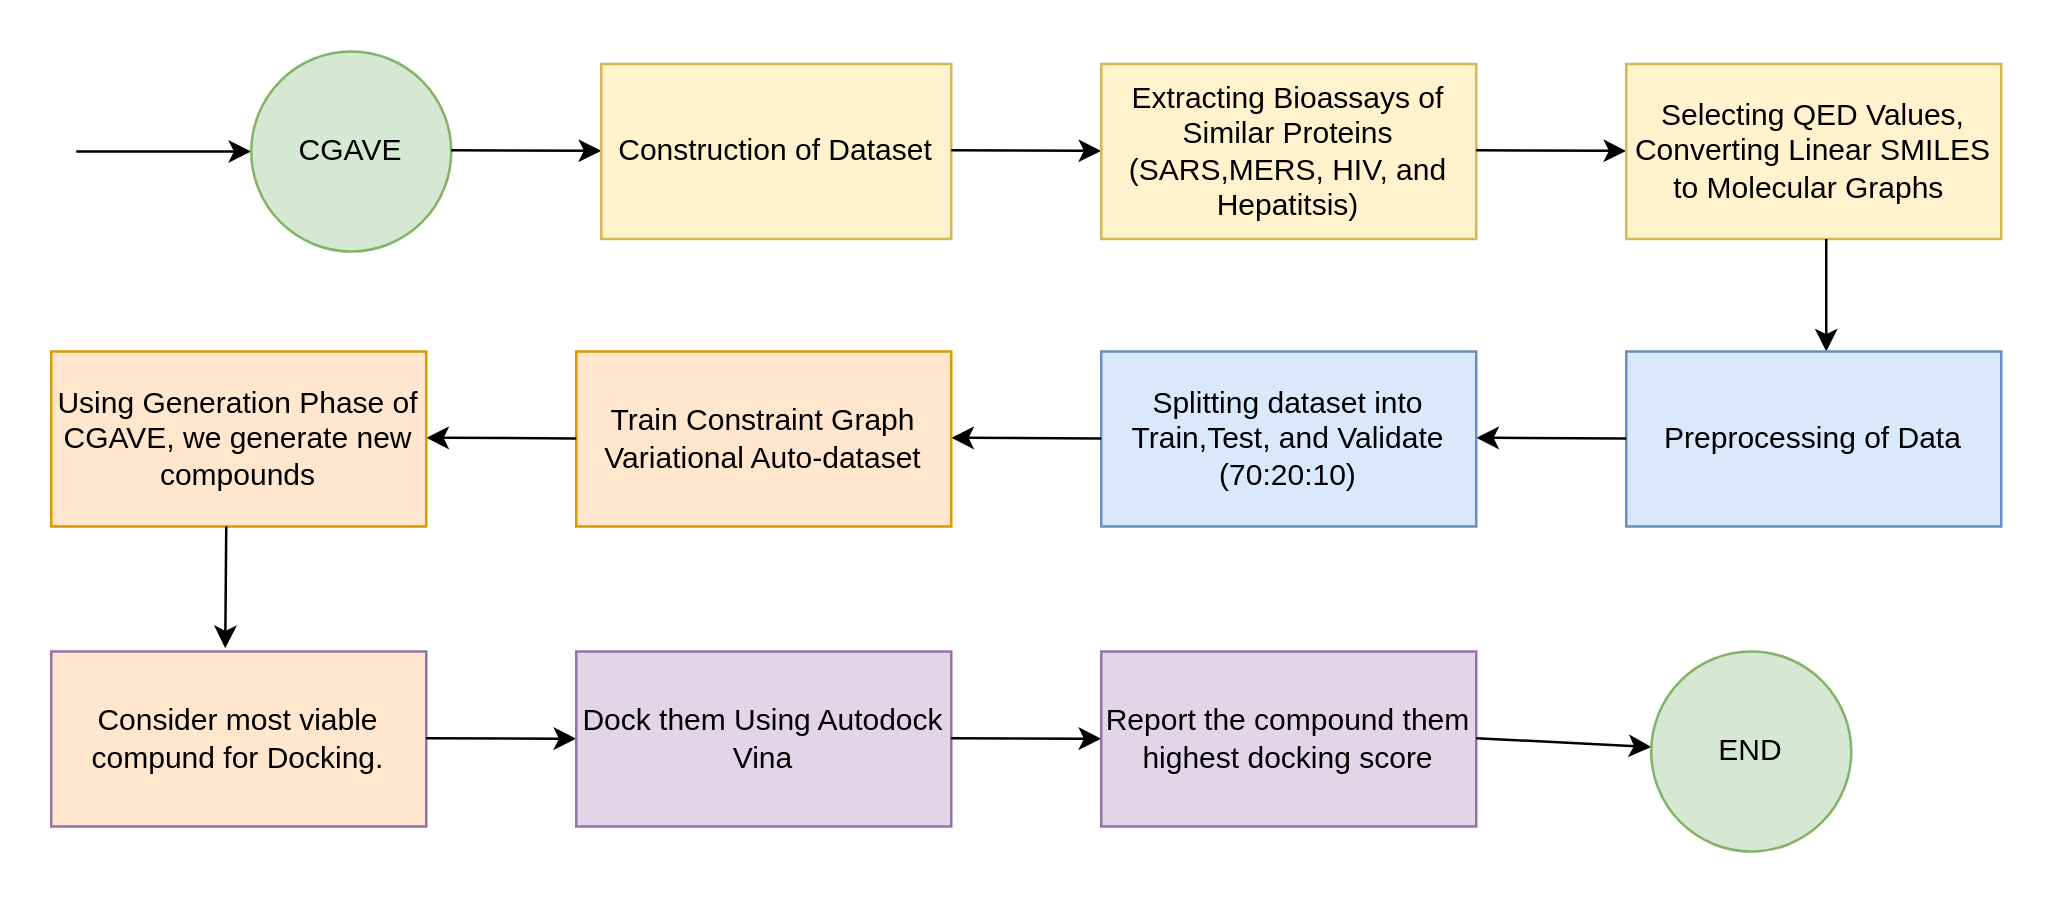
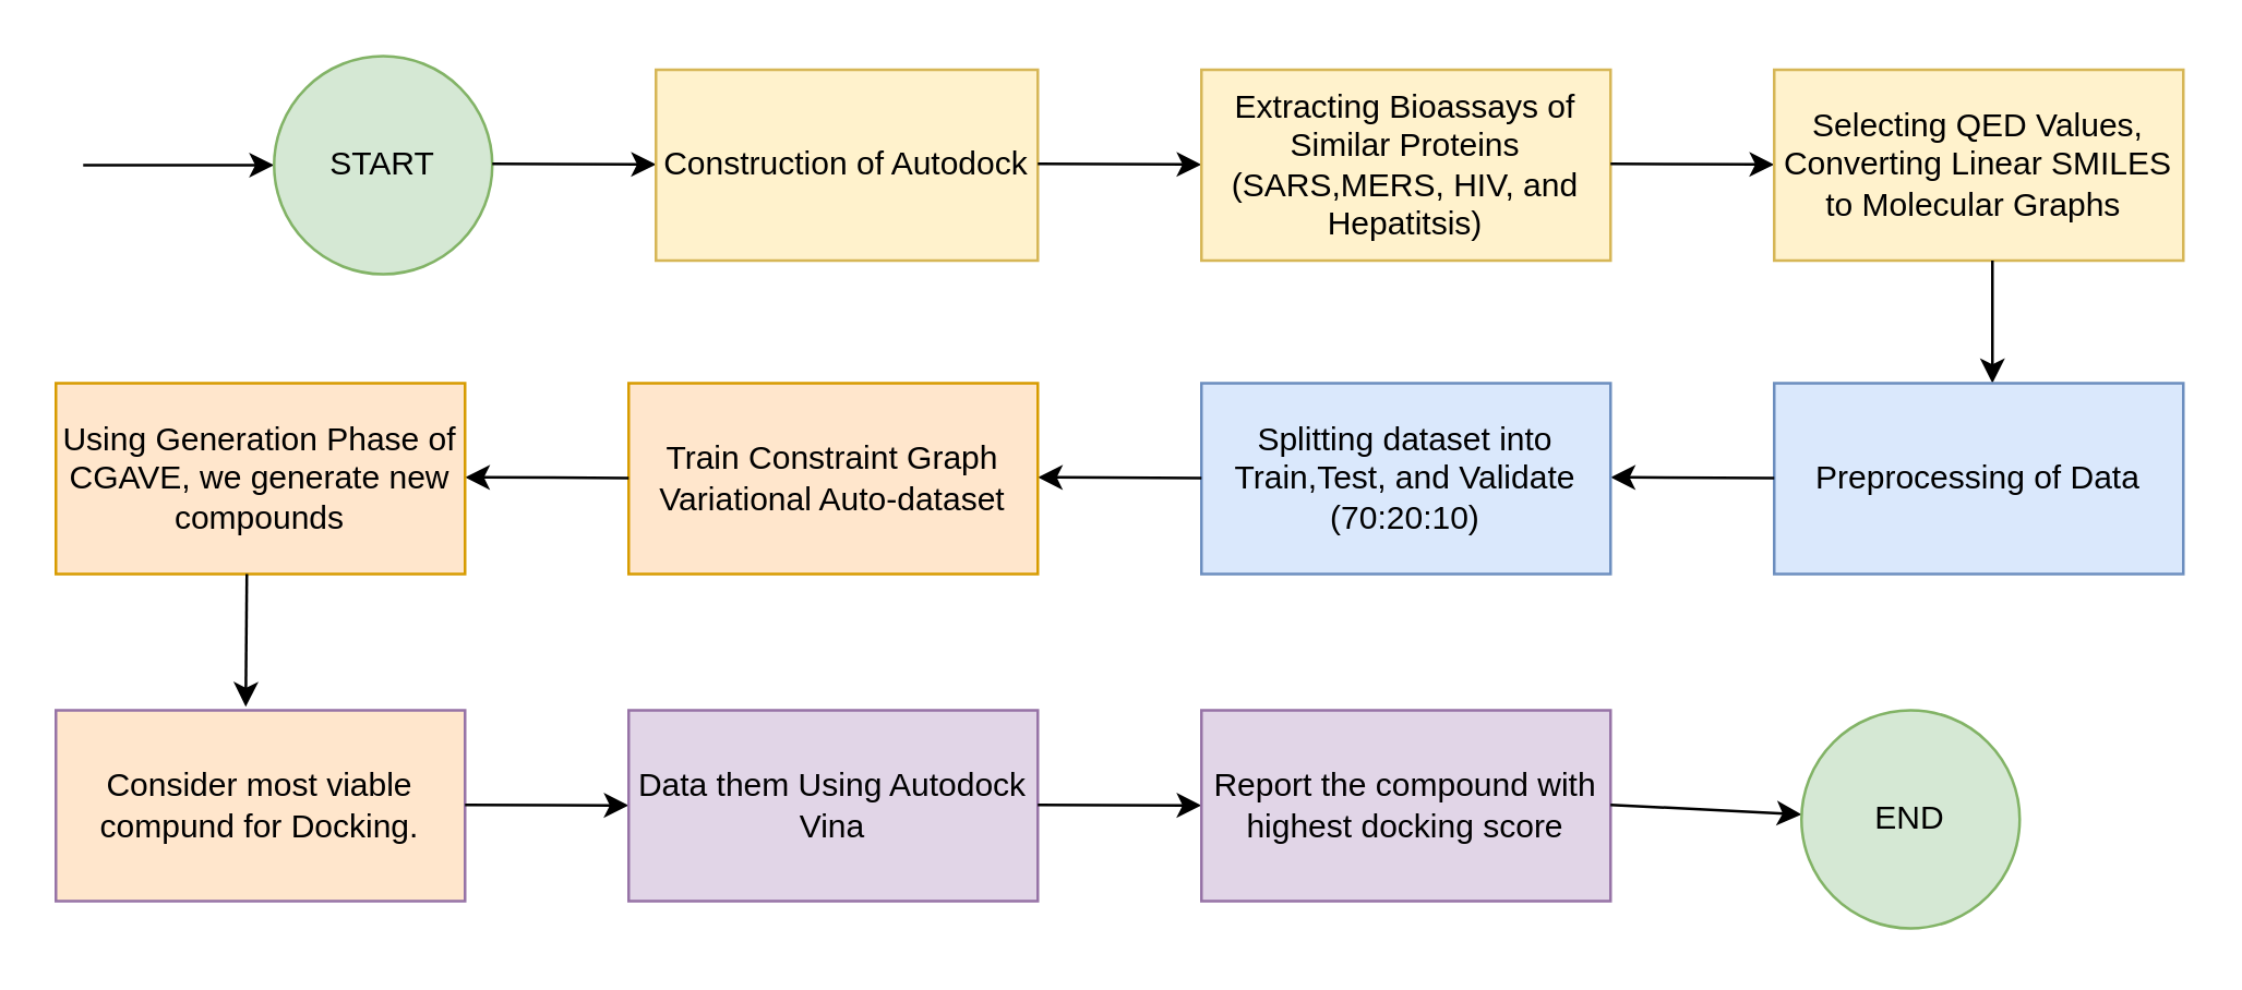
  <mxCell id="0" />
  <mxCell id="1" parent="0" />
  <mxCell id="2" value="" style="endArrow=classic;html=1;rounded=0;" edge="1" parent="1"><mxGeometry width="50" height="50" relative="1" as="geometry"><mxPoint x="30" y="60" as="sourcePoint" /><mxPoint x="100" y="60" as="targetPoint" /></mxGeometry></mxCell>
- <mxCell id="3" value="CGAVE" style="ellipse;whiteSpace=wrap;html=1;aspect=fixed;fillColor=#d5e8d4;strokeColor=#82b366;" vertex="1" parent="1"><mxGeometry x="100" y="20" width="80" height="80" as="geometry" /></mxCell>
+ <mxCell id="3" value="START" style="ellipse;whiteSpace=wrap;html=1;aspect=fixed;fillColor=#d5e8d4;strokeColor=#82b366;" vertex="1" parent="1"><mxGeometry x="100" y="20" width="80" height="80" as="geometry" /></mxCell>
  <mxCell id="4" value="" style="endArrow=classic;html=1;rounded=0;" edge="1" parent="1" target="5"><mxGeometry width="50" height="50" relative="1" as="geometry"><mxPoint x="180" y="59.5" as="sourcePoint" /><mxPoint x="250" y="59.5" as="targetPoint" /></mxGeometry></mxCell>
- <mxCell id="5" value="Construction of Dataset" style="rounded=0;whiteSpace=wrap;html=1;fillColor=#fff2cc;strokeColor=#d6b656;" vertex="1" parent="1"><mxGeometry x="240" y="25" width="140" height="70" as="geometry" /></mxCell>
+ <mxCell id="5" value="Construction of Autodock" style="rounded=0;whiteSpace=wrap;html=1;fillColor=#fff2cc;strokeColor=#d6b656;" vertex="1" parent="1"><mxGeometry x="240" y="25" width="140" height="70" as="geometry" /></mxCell>
  <mxCell id="6" value="" style="endArrow=classic;html=1;rounded=0;" edge="1" parent="1"><mxGeometry width="50" height="50" relative="1" as="geometry"><mxPoint x="380" y="59.5" as="sourcePoint" /><mxPoint x="440" y="59.75" as="targetPoint" /></mxGeometry></mxCell>
  <mxCell id="7" value="Extracting Bioassays of Similar Proteins (SARS,MERS, HIV, and Hepatitsis)" style="rounded=0;whiteSpace=wrap;html=1;fillColor=#fff2cc;strokeColor=#d6b656;" vertex="1" parent="1"><mxGeometry x="440" y="25" width="150" height="70" as="geometry" /></mxCell>
  <mxCell id="8" value="" style="endArrow=classic;html=1;rounded=0;" edge="1" parent="1"><mxGeometry width="50" height="50" relative="1" as="geometry"><mxPoint x="590" y="59.5" as="sourcePoint" /><mxPoint x="650" y="59.75" as="targetPoint" /></mxGeometry></mxCell>
  <mxCell id="9" value="Selecting QED Values, Converting Linear SMILES to Molecular Graphs&amp;nbsp;" style="rounded=0;whiteSpace=wrap;html=1;fillColor=#fff2cc;strokeColor=#d6b656;" vertex="1" parent="1"><mxGeometry x="650" y="25" width="150" height="70" as="geometry" /></mxCell>
  <mxCell id="10" value="" style="endArrow=classic;html=1;rounded=0;" edge="1" parent="1"><mxGeometry width="50" height="50" relative="1" as="geometry"><mxPoint x="730" y="95" as="sourcePoint" /><mxPoint x="730" y="140" as="targetPoint" /></mxGeometry></mxCell>
  <mxCell id="11" value="Preprocessing of Data" style="rounded=0;whiteSpace=wrap;html=1;fillColor=#dae8fc;strokeColor=#6c8ebf;" vertex="1" parent="1"><mxGeometry x="650" y="140" width="150" height="70" as="geometry" /></mxCell>
  <mxCell id="12" value="" style="endArrow=classic;html=1;rounded=0;" edge="1" parent="1"><mxGeometry width="50" height="50" relative="1" as="geometry"><mxPoint x="650" y="174.75" as="sourcePoint" /><mxPoint x="590" y="174.5" as="targetPoint" /></mxGeometry></mxCell>
  <mxCell id="13" value="Splitting dataset into Train,Test, and Validate (70:20:10)" style="rounded=0;whiteSpace=wrap;html=1;fillColor=#dae8fc;strokeColor=#6c8ebf;" vertex="1" parent="1"><mxGeometry x="440" y="140" width="150" height="70" as="geometry" /></mxCell>
  <mxCell id="14" value="" style="endArrow=classic;html=1;rounded=0;" edge="1" parent="1"><mxGeometry width="50" height="50" relative="1" as="geometry"><mxPoint x="440" y="174.75" as="sourcePoint" /><mxPoint x="380" y="174.5" as="targetPoint" /></mxGeometry></mxCell>
  <mxCell id="15" value="Train Constraint Graph Variational Auto-dataset" style="rounded=0;whiteSpace=wrap;html=1;fillColor=#ffe6cc;strokeColor=#d79b00;" vertex="1" parent="1"><mxGeometry x="230" y="140" width="150" height="70" as="geometry" /></mxCell>
  <mxCell id="16" value="" style="endArrow=classic;html=1;rounded=0;" edge="1" parent="1"><mxGeometry width="50" height="50" relative="1" as="geometry"><mxPoint x="230" y="174.75" as="sourcePoint" /><mxPoint x="170" y="174.5" as="targetPoint" /></mxGeometry></mxCell>
  <mxCell id="17" value="Using Generation Phase of CGAVE, we generate new compounds" style="rounded=0;whiteSpace=wrap;html=1;fillColor=#ffe6cc;strokeColor=#d79b00;" vertex="1" parent="1"><mxGeometry x="20" y="140" width="150" height="70" as="geometry" /></mxCell>
  <mxCell id="18" value="" style="endArrow=classic;html=1;rounded=0;entryX=0.464;entryY=-0.019;entryDx=0;entryDy=0;entryPerimeter=0;" edge="1" parent="1" target="19"><mxGeometry width="50" height="50" relative="1" as="geometry"><mxPoint x="90" y="210" as="sourcePoint" /><mxPoint x="90" y="255" as="targetPoint" /></mxGeometry></mxCell>
  <mxCell id="19" value="Consider most viable compund for Docking." style="rounded=0;whiteSpace=wrap;html=1;fillColor=#ffe6cc;strokeColor=#9673a6;" vertex="1" parent="1"><mxGeometry x="20" y="260" width="150" height="70" as="geometry" /></mxCell>
  <mxCell id="20" value="" style="endArrow=classic;html=1;rounded=0;" edge="1" parent="1"><mxGeometry width="50" height="50" relative="1" as="geometry"><mxPoint x="170" y="294.67" as="sourcePoint" /><mxPoint x="230" y="294.901" as="targetPoint" /></mxGeometry></mxCell>
- <mxCell id="21" value="Dock them Using Autodock Vina" style="rounded=0;whiteSpace=wrap;html=1;fillColor=#e1d5e7;strokeColor=#9673a6;" vertex="1" parent="1"><mxGeometry x="230" y="260" width="150" height="70" as="geometry" /></mxCell>
+ <mxCell id="21" value="Data them Using Autodock Vina" style="rounded=0;whiteSpace=wrap;html=1;fillColor=#e1d5e7;strokeColor=#9673a6;" vertex="1" parent="1"><mxGeometry x="230" y="260" width="150" height="70" as="geometry" /></mxCell>
  <mxCell id="22" value="" style="endArrow=classic;html=1;rounded=0;" edge="1" parent="1"><mxGeometry width="50" height="50" relative="1" as="geometry"><mxPoint x="380" y="294.67" as="sourcePoint" /><mxPoint x="440" y="294.901" as="targetPoint" /></mxGeometry></mxCell>
- <mxCell id="23" value="Report the compound them highest docking score" style="rounded=0;whiteSpace=wrap;html=1;fillColor=#e1d5e7;strokeColor=#9673a6;" vertex="1" parent="1"><mxGeometry x="440" y="260" width="150" height="70" as="geometry" /></mxCell>
+ <mxCell id="23" value="Report the compound with highest docking score" style="rounded=0;whiteSpace=wrap;html=1;fillColor=#e1d5e7;strokeColor=#9673a6;" vertex="1" parent="1"><mxGeometry x="440" y="260" width="150" height="70" as="geometry" /></mxCell>
  <mxCell id="24" value="" style="endArrow=classic;html=1;rounded=0;" edge="1" parent="1" target="25"><mxGeometry width="50" height="50" relative="1" as="geometry"><mxPoint x="590" y="294.67" as="sourcePoint" /><mxPoint x="650" y="294.901" as="targetPoint" /></mxGeometry></mxCell>
  <mxCell id="25" value="END" style="ellipse;whiteSpace=wrap;html=1;aspect=fixed;fillColor=#d5e8d4;strokeColor=#82b366;" vertex="1" parent="1"><mxGeometry x="660" y="260.001" width="80" height="80" as="geometry" /></mxCell>
